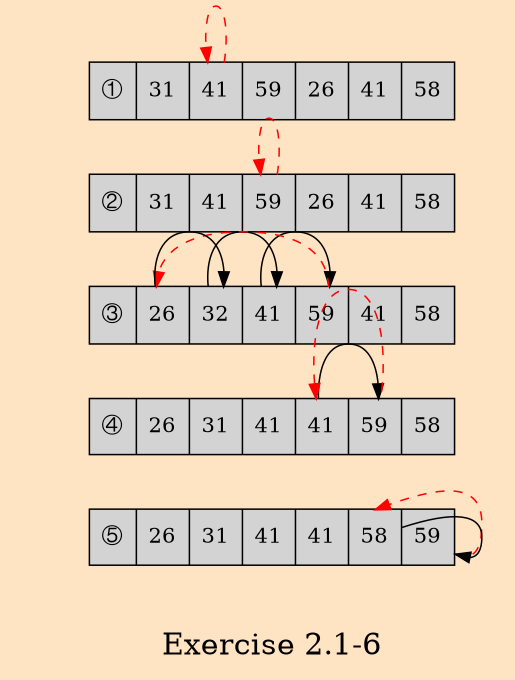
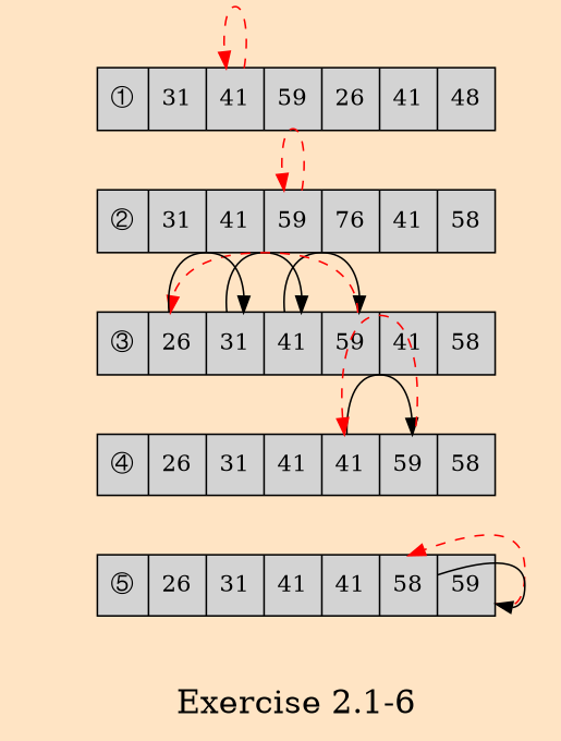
  digraph {
    bgcolor="#FFE4C4"
    node [shape=circle style=invis]
    n1 [color=violetred fontsize=15 height=0.01 label=1 width=0.01]
    n2 [color=violetred fontsize=15 height=0.01 label=2 width=0.01]
    n3 [color=violetred fontsize=15 height=0.01 label=3 width=0.01]
    n4 [color=violetred fontsize=15 height=0.01 label=4 width=0.01]
    n5 [color=violetred fontsize=15 height=0.01 label=5 width=0.01]
-   n6 [height=0.5 label="<f0>①|<f1>31|<f2>41|<f3>59|<f4>26|<f5>41|<f6>58" shape=record style=filled]
-   n7 [height=0.5 label="<f0>②|<f1>31|<f2>41|<f3>59|<f4>26|<f5>41|<f6>58" shape=record style=filled]
-   n8 [height=0.5 label="<f0>③|<f1>26|<f2>32|<f3>41|<f4>59|<f5>41|<f6>58" shape=record style=filled]
+   n6 [height=0.5 label="<f0>①|<f1>31|<f2>41|<f3>59|<f4>26|<f5>41|<f6>48" shape=record style=filled]
+   n7 [height=0.5 label="<f0>②|<f1>31|<f2>41|<f3>59|<f4>76|<f5>41|<f6>58" shape=record style=filled]
+   n8 [height=0.5 label="<f0>③|<f1>26|<f2>31|<f3>41|<f4>59|<f5>41|<f6>58" shape=record style=filled]
    n9 [height=0.5 label="<f0>④|<f1>26|<f2>31|<f3>41|<f4>41|<f5>59|<f6>58" shape=record style=filled]
    n10 [height=0.5 label="<f0>⑤|<f1>26|<f2>31|<f3>41|<f4>41|<f5>58|<f6>59" shape=record style=filled]
    n11 [fontsize=20 label="Exercise 2.1-6" shape=plaintext style=""]
    subgraph sub_1 {
      n1
      n2
      n3
      n4
      n5
    }
    subgraph sub_2 {
      n6
      n7
      n8
      n9
      n10
    }
    subgraph sub_3 {
      rank=same
      n1
      n6
    }
    subgraph sub_4 {
      rank=same
      n2
      n7
    }
    subgraph sub_5 {
      rank=same
      n3
      n8
    }
    subgraph sub_6 {
      rank=same
      n4
      n9
    }
    subgraph sub_7 {
      rank=same
      n5
      n10
    }
    n6 -> n6 [color=red headport=f2 style=dashed tailport=f2]
    n6 -> n7 [style=invis]
    n7 -> n7 [color=red headport=f3 style=dashed tailport=f3]
    n7 -> n8 [style=invis]
    n8 -> n8 [headport=f4 tailport=f3]
    n8 -> n8 [headport=f3 tailport=f2]
    n8 -> n8 [color=red headport=f1 style=dashed tailport=f4]
    n8 -> n8 [headport=f2 tailport=f1]
    n8 -> n9 [style=invis]
    n9 -> n9 [headport=f5 tailport=f4]
    n9 -> n9 [color=red dir=back headport=f5 style=dashed tailport=f4]
    n9 -> n10 [style=invis]
    n10 -> n10 [color=red headport="f5:n" style=dashed tailport=f6]
    n10 -> n10 [headport=f6 tailport=f5]
    n10 -> n11 [style=invis]
  }
